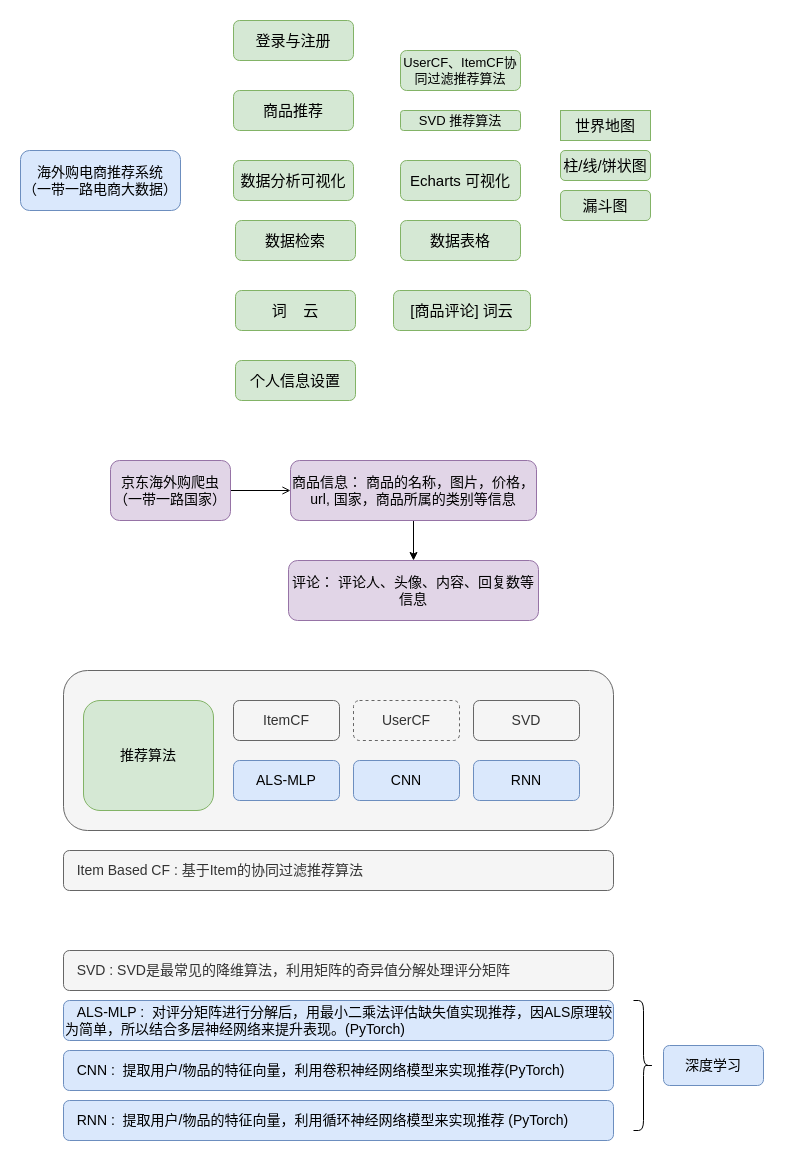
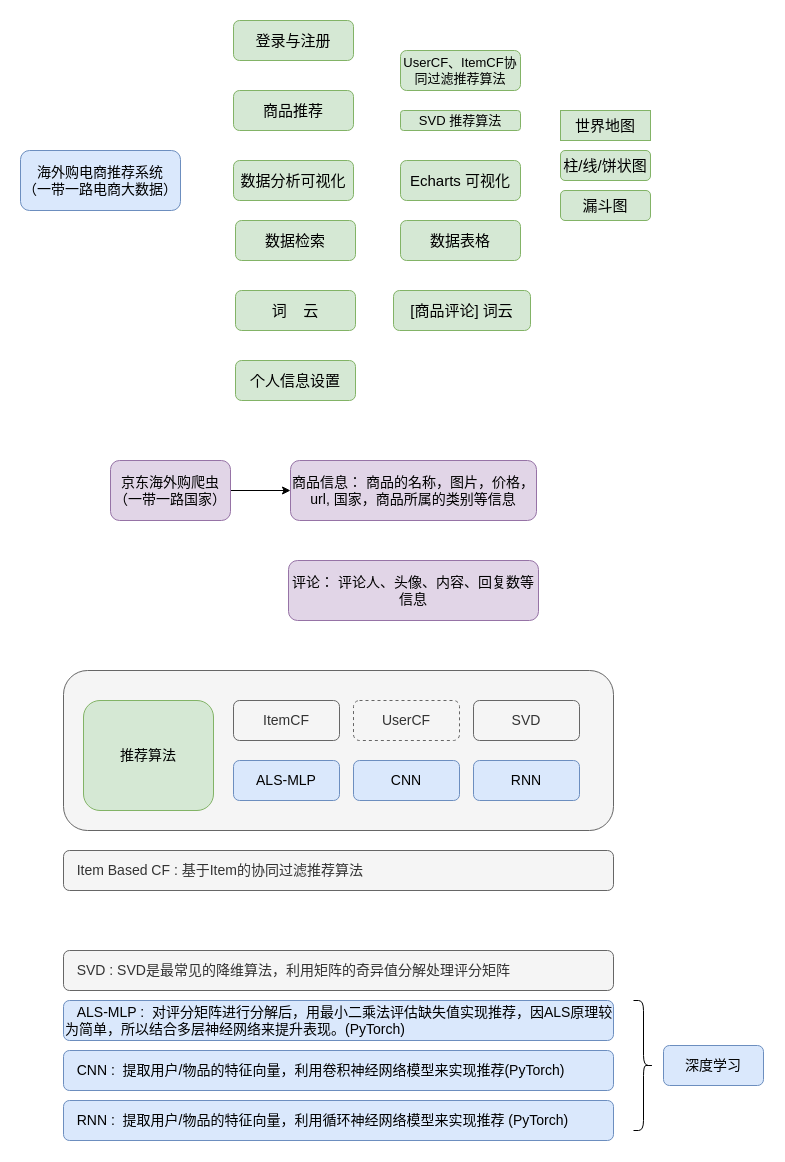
  <mxCell id="0" />
  <mxCell id="1" parent="0" />
- <mxCell id="2" style="edgeStyle=orthogonalEdgeStyle;rounded=0;orthogonalLoop=1;jettySize=auto;html=1;exitX=1;exitY=0.5;exitDx=0;exitDy=0;entryX=0;entryY=0.5;entryDx=0;entryDy=0;fontSize=14;endArrow=open;" edge="1" parent="1" source="3" target="5"><mxGeometry relative="1" as="geometry" /></mxCell>
+ <mxCell id="2" style="edgeStyle=orthogonalEdgeStyle;rounded=0;orthogonalLoop=1;jettySize=auto;html=1;exitX=1;exitY=0.5;exitDx=0;exitDy=0;entryX=0;entryY=0.5;entryDx=0;entryDy=0;fontSize=14;" edge="1" parent="1" source="3" target="5"><mxGeometry relative="1" as="geometry" /></mxCell>
  <mxCell id="3" value="京东海外购爬虫&lt;br style=&quot;font-size: 14px;&quot;&gt;（一带一路国家）" style="rounded=1;whiteSpace=wrap;html=1;fillColor=#e1d5e7;strokeColor=#9673a6;fontSize=14;" vertex="1" parent="1"><mxGeometry x="110" y="460" width="120" height="60" as="geometry" /></mxCell>
- <mxCell id="4" style="edgeStyle=orthogonalEdgeStyle;rounded=0;orthogonalLoop=1;jettySize=auto;html=1;exitX=0.5;exitY=1;exitDx=0;exitDy=0;entryX=0.5;entryY=0;entryDx=0;entryDy=0;fontSize=14;" edge="1" parent="1" source="5" target="6"><mxGeometry relative="1" as="geometry" /></mxCell>
  <mxCell id="5" value="商品信息： 商品的名称，图片，价格，url, 国家，商品所属的类别等信息" style="rounded=1;whiteSpace=wrap;html=1;fillColor=#e1d5e7;strokeColor=#9673a6;fontSize=14;" vertex="1" parent="1"><mxGeometry x="290" y="460" width="246" height="60" as="geometry" /></mxCell>
  <mxCell id="6" value="评论： 评论人、头像、内容、回复数等信息" style="rounded=1;whiteSpace=wrap;html=1;fillColor=#e1d5e7;strokeColor=#9673a6;fontSize=14;" vertex="1" parent="1"><mxGeometry x="288" y="560" width="250" height="60" as="geometry" /></mxCell>
  <mxCell id="7" value="" style="rounded=1;whiteSpace=wrap;html=1;fontSize=14;fillColor=#f5f5f5;strokeColor=#666666;fontColor=#333333;" vertex="1" parent="1"><mxGeometry x="63" y="670" width="550" height="160" as="geometry" /></mxCell>
  <mxCell id="8" value="推荐算法" style="rounded=1;whiteSpace=wrap;html=1;fontSize=14;fillColor=#d5e8d4;strokeColor=#82b366;" vertex="1" parent="1"><mxGeometry x="83" y="700" width="130" height="110" as="geometry" /></mxCell>
  <mxCell id="9" value="ItemCF" style="rounded=1;whiteSpace=wrap;html=1;fontSize=14;fillColor=#f5f5f5;strokeColor=#666666;fontColor=#333333;" vertex="1" parent="1"><mxGeometry x="233" y="700" width="106" height="40" as="geometry" /></mxCell>
  <mxCell id="10" value="UserCF" style="rounded=1;whiteSpace=wrap;html=1;fontSize=14;fillColor=#f5f5f5;strokeColor=#666666;fontColor=#333333;dashed=1;" vertex="1" parent="1"><mxGeometry x="353" y="700" width="106" height="40" as="geometry" /></mxCell>
  <mxCell id="11" value="SVD" style="rounded=1;whiteSpace=wrap;html=1;fontSize=14;fillColor=#f5f5f5;strokeColor=#666666;fontColor=#333333;" vertex="1" parent="1"><mxGeometry x="473" y="700" width="106" height="40" as="geometry" /></mxCell>
  <mxCell id="12" value="ALS-MLP" style="rounded=1;whiteSpace=wrap;html=1;fontSize=14;fillColor=#dae8fc;strokeColor=#6c8ebf;" vertex="1" parent="1"><mxGeometry x="233" y="760" width="106" height="40" as="geometry" /></mxCell>
  <mxCell id="13" value="CNN" style="rounded=1;whiteSpace=wrap;html=1;fontSize=14;fillColor=#dae8fc;strokeColor=#6c8ebf;" vertex="1" parent="1"><mxGeometry x="353" y="760" width="106" height="40" as="geometry" /></mxCell>
  <mxCell id="14" value="RNN" style="rounded=1;whiteSpace=wrap;html=1;fontSize=14;fillColor=#dae8fc;strokeColor=#6c8ebf;" vertex="1" parent="1"><mxGeometry x="473" y="760" width="106" height="40" as="geometry" /></mxCell>
  <mxCell id="15" value="&amp;nbsp; &amp;nbsp;Item Based CF : 基于Item的协同过滤推荐算法&amp;nbsp;" style="rounded=1;whiteSpace=wrap;html=1;fontSize=14;fillColor=#f5f5f5;strokeColor=#666666;fontColor=#333333;align=left;" vertex="1" parent="1"><mxGeometry x="63" y="850" width="550" height="40" as="geometry" /></mxCell>
  <mxCell id="16" value="&amp;nbsp; &amp;nbsp;SVD : SVD是最常见的降维算法，利用矩阵的奇异值分解处理评分矩阵" style="rounded=1;whiteSpace=wrap;html=1;fontSize=14;fillColor=#f5f5f5;strokeColor=#666666;fontColor=#333333;align=left;" vertex="1" parent="1"><mxGeometry x="63" y="950" width="550" height="40" as="geometry" /></mxCell>
  <mxCell id="17" value="&amp;nbsp; &amp;nbsp;ALS-MLP :&amp;nbsp; 对评分矩阵进行分解后，用最小二乘法评估缺失值实现推荐，因ALS原理较为简单，所以结合多层神经网络来提升表现。(PyTorch)" style="rounded=1;whiteSpace=wrap;html=1;fontSize=14;fillColor=#dae8fc;strokeColor=#6c8ebf;align=left;" vertex="1" parent="1"><mxGeometry x="63" y="1000" width="550" height="40" as="geometry" /></mxCell>
  <mxCell id="18" value="&amp;nbsp; &amp;nbsp;CNN :&amp;nbsp; 提取用户/物品的特征向量，利用卷积神经网络模型来实现推荐(PyTorch)" style="rounded=1;whiteSpace=wrap;html=1;fontSize=14;fillColor=#dae8fc;strokeColor=#6c8ebf;align=left;" vertex="1" parent="1"><mxGeometry x="63" y="1050" width="550" height="40" as="geometry" /></mxCell>
  <mxCell id="19" value="&amp;nbsp; &amp;nbsp;RNN :&amp;nbsp; 提取用户/物品的特征向量，利用循环神经网络模型来实现推荐 (PyTorch)" style="rounded=1;whiteSpace=wrap;html=1;fontSize=14;fillColor=#dae8fc;strokeColor=#6c8ebf;align=left;" vertex="1" parent="1"><mxGeometry x="63" y="1100" width="550" height="40" as="geometry" /></mxCell>
  <mxCell id="20" value="" style="shape=curlyBracket;whiteSpace=wrap;html=1;rounded=1;flipH=1;fontSize=14;" vertex="1" parent="1"><mxGeometry x="633" y="1000" width="20" height="130" as="geometry" /></mxCell>
  <mxCell id="21" value="深度学习" style="rounded=1;whiteSpace=wrap;html=1;fontSize=14;fillColor=#dae8fc;strokeColor=#6c8ebf;align=center;" vertex="1" parent="1"><mxGeometry x="663" y="1045" width="100" height="40" as="geometry" /></mxCell>
  <mxCell id="22" value="海外购电商推荐系统&lt;br&gt;（一带一路电商大数据）" style="rounded=1;whiteSpace=wrap;html=1;fontSize=14;fillColor=#dae8fc;strokeColor=#6c8ebf;" vertex="1" parent="1"><mxGeometry x="20" y="150" width="160" height="60" as="geometry" /></mxCell>
  <mxCell id="23" value="登录与注册" style="rounded=1;whiteSpace=wrap;html=1;fontSize=15;fillColor=#d5e8d4;strokeColor=#82b366;" vertex="1" parent="1"><mxGeometry x="233" y="20" width="120" height="40" as="geometry" /></mxCell>
  <mxCell id="24" value="数据分析可视化" style="rounded=1;whiteSpace=wrap;html=1;fontSize=15;fillColor=#d5e8d4;strokeColor=#82b366;" vertex="1" parent="1"><mxGeometry x="233" y="160" width="120" height="40" as="geometry" /></mxCell>
  <mxCell id="25" value="词&amp;nbsp; &amp;nbsp; 云" style="rounded=1;whiteSpace=wrap;html=1;fontSize=15;fillColor=#d5e8d4;strokeColor=#82b366;" vertex="1" parent="1"><mxGeometry x="235" y="290" width="120" height="40" as="geometry" /></mxCell>
  <mxCell id="26" value="[商品评论] 词云" style="rounded=1;whiteSpace=wrap;html=1;fontSize=15;fillColor=#d5e8d4;strokeColor=#82b366;" vertex="1" parent="1"><mxGeometry x="393" y="290" width="137" height="40" as="geometry" /></mxCell>
  <mxCell id="27" value="商品推荐" style="rounded=1;whiteSpace=wrap;html=1;fontSize=15;fillColor=#d5e8d4;strokeColor=#82b366;" vertex="1" parent="1"><mxGeometry x="233" y="90" width="120" height="40" as="geometry" /></mxCell>
  <mxCell id="28" value="数据检索" style="rounded=1;whiteSpace=wrap;html=1;fontSize=15;fillColor=#d5e8d4;strokeColor=#82b366;" vertex="1" parent="1"><mxGeometry x="235" y="220" width="120" height="40" as="geometry" /></mxCell>
  <mxCell id="29" value="UserCF、ItemCF协同过滤推荐算法" style="rounded=1;whiteSpace=wrap;html=1;fontSize=13;fillColor=#d5e8d4;strokeColor=#82b366;" vertex="1" parent="1"><mxGeometry x="400" y="50" width="120" height="40" as="geometry" /></mxCell>
  <mxCell id="30" value="SVD 推荐算法" style="rounded=1;whiteSpace=wrap;html=1;fontSize=13;fillColor=#d5e8d4;strokeColor=#82b366;" vertex="1" parent="1"><mxGeometry x="400" y="110" width="120" height="20" as="geometry" /></mxCell>
  <mxCell id="31" value="Echarts 可视化" style="rounded=1;whiteSpace=wrap;html=1;fontSize=15;fillColor=#d5e8d4;strokeColor=#82b366;" vertex="1" parent="1"><mxGeometry x="400" y="160" width="120" height="40" as="geometry" /></mxCell>
  <mxCell id="32" value="世界地图" style="whiteSpace=wrap;html=1;fontSize=15;fillColor=#d5e8d4;strokeColor=#82b366;rounded=0;" vertex="1" parent="1"><mxGeometry x="560" y="110" width="90" height="30" as="geometry" /></mxCell>
  <mxCell id="33" value="柱/线/饼状图" style="rounded=1;whiteSpace=wrap;html=1;fontSize=15;fillColor=#d5e8d4;strokeColor=#82b366;" vertex="1" parent="1"><mxGeometry x="560" y="150" width="90" height="30" as="geometry" /></mxCell>
  <mxCell id="34" value="漏斗图" style="rounded=1;whiteSpace=wrap;html=1;fontSize=15;fillColor=#d5e8d4;strokeColor=#82b366;" vertex="1" parent="1"><mxGeometry x="560" y="190" width="90" height="30" as="geometry" /></mxCell>
  <mxCell id="35" value="数据表格" style="rounded=1;whiteSpace=wrap;html=1;fontSize=15;fillColor=#d5e8d4;strokeColor=#82b366;" vertex="1" parent="1"><mxGeometry x="400" y="220" width="120" height="40" as="geometry" /></mxCell>
  <mxCell id="36" value="个人信息设置" style="rounded=1;whiteSpace=wrap;html=1;fontSize=15;fillColor=#d5e8d4;strokeColor=#82b366;" vertex="1" parent="1"><mxGeometry x="235" y="360" width="120" height="40" as="geometry" /></mxCell>
